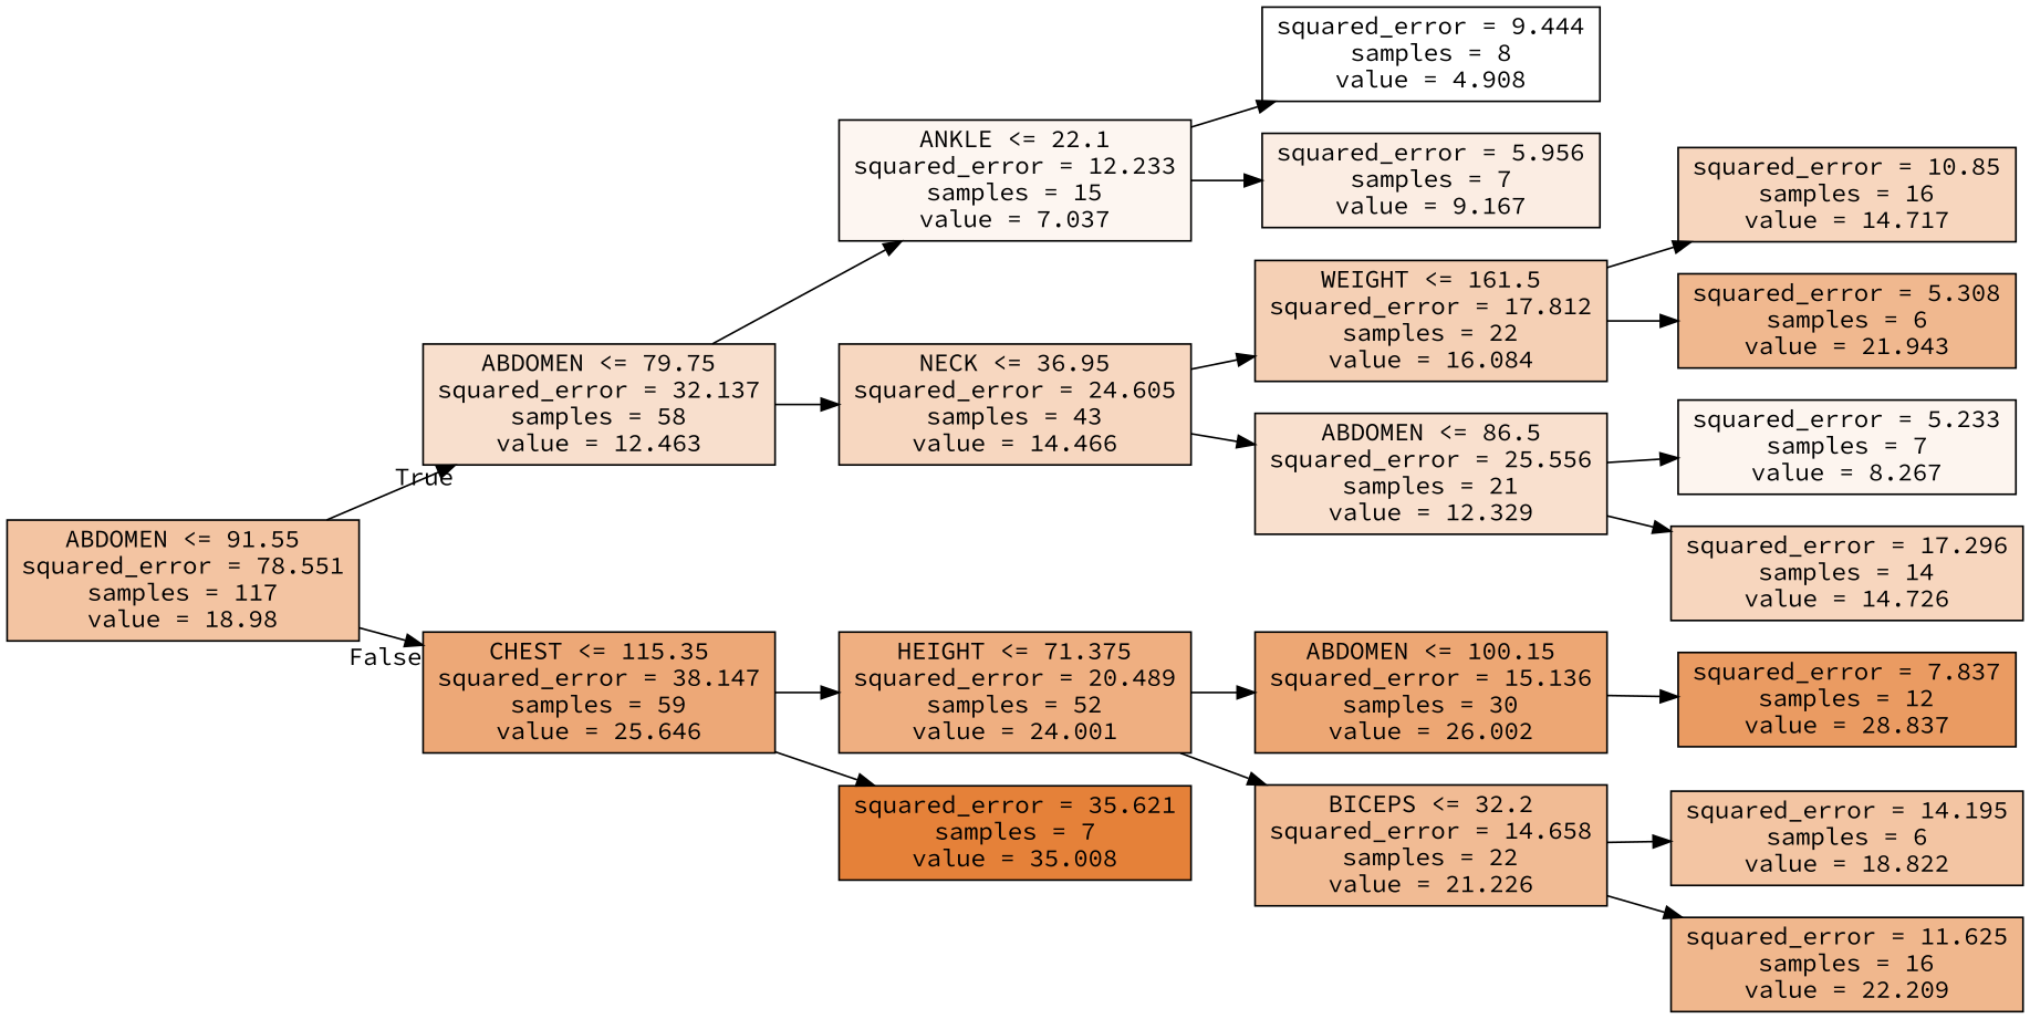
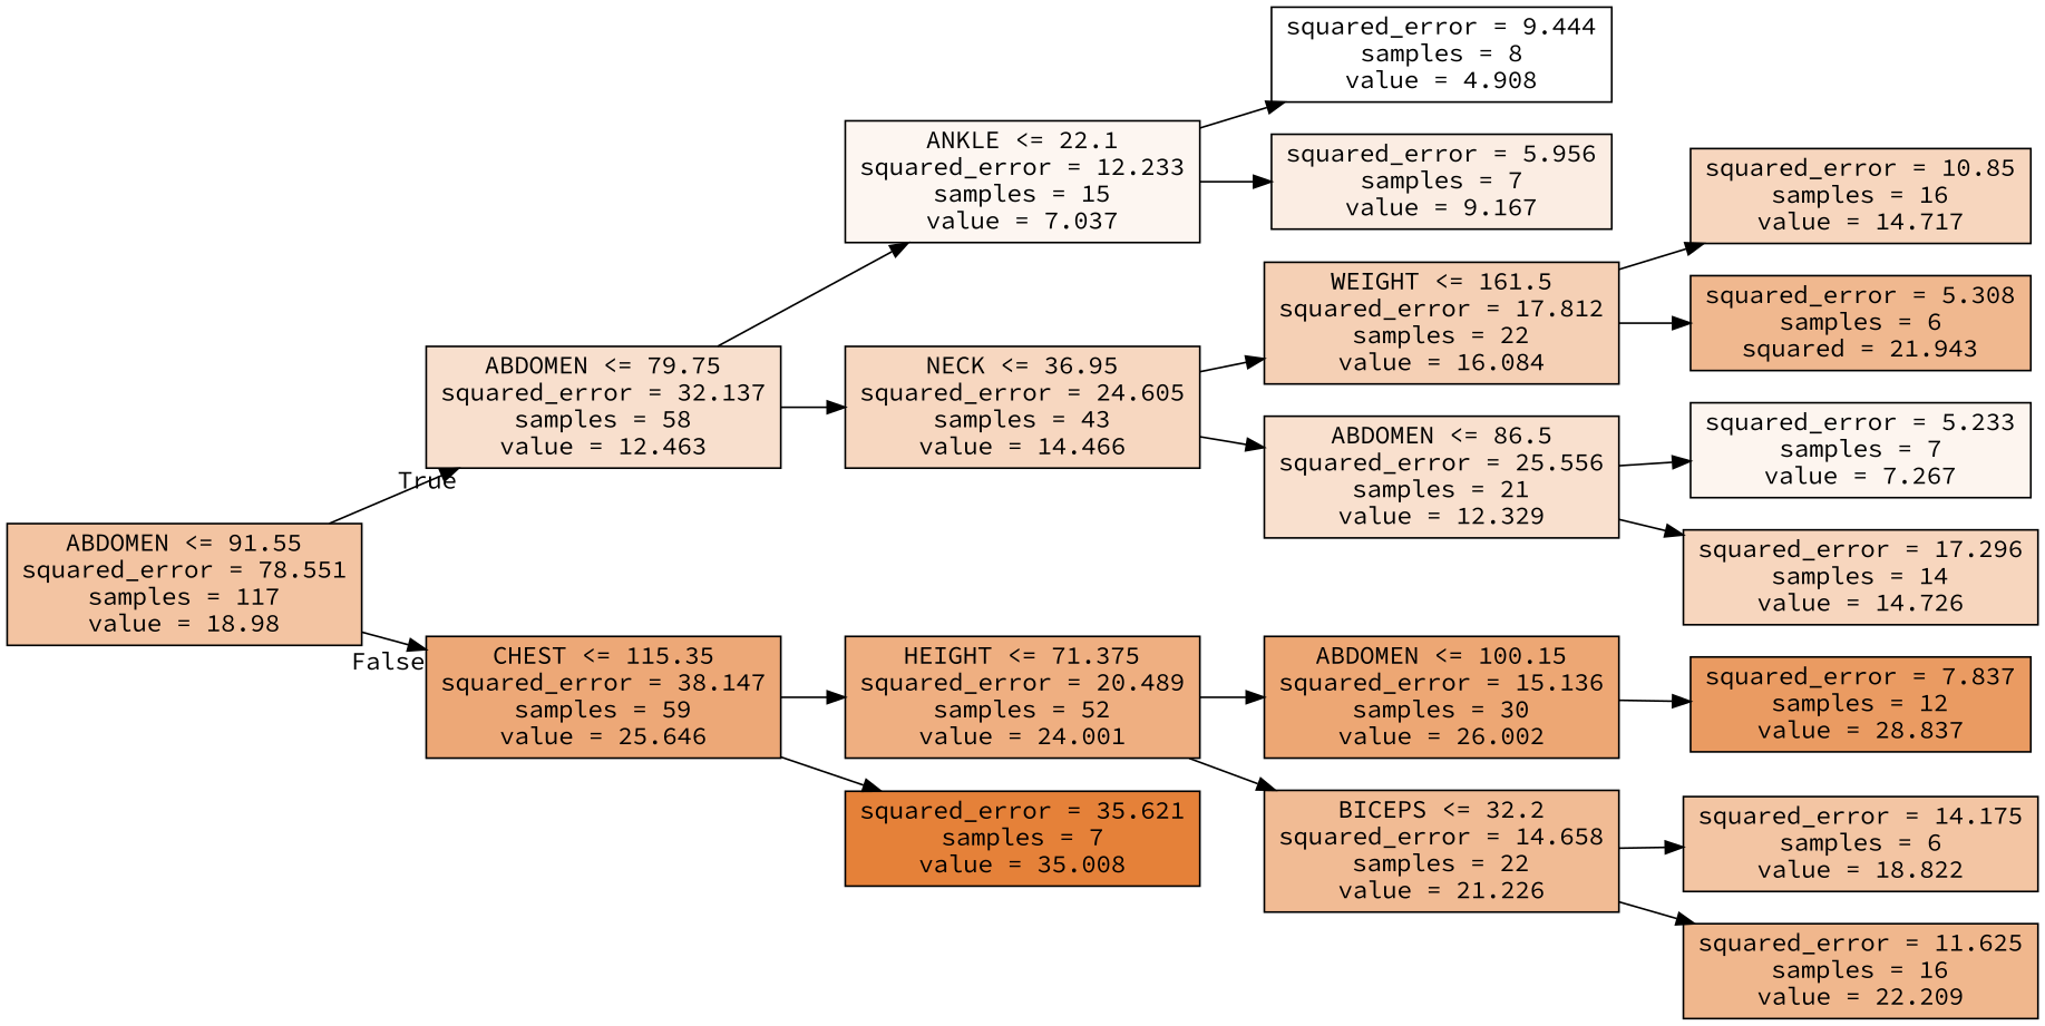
  digraph {
    fontname="Source Code Pro"
    rankdir=LR
    node [color=black fillcolor="#f7d6be" fontname="Source Code Pro" shape=box style=filled]
    edge [fontname="Source Code Pro"]
    n1 [fillcolor="#f3c4a2" label="ABDOMEN <= 91.55\nsquared_error = 78.551\nsamples = 117\nvalue = 18.98"]
    n2 [fillcolor="#f8dfcd" label="ABDOMEN <= 79.75\nsquared_error = 32.137\nsamples = 58\nvalue = 12.463"]
    n3 [fillcolor="#eda877" label="CHEST <= 115.35\nsquared_error = 38.147\nsamples = 59\nvalue = 25.646"]
    n4 [fillcolor="#fdf6f1" label="ANKLE <= 22.1\nsquared_error = 12.233\nsamples = 15\nvalue = 7.037"]
    n5 [fillcolor="#f7d7c0" label="NECK <= 36.95\nsquared_error = 24.605\nsamples = 43\nvalue = 14.466"]
    n6 [fillcolor="#efaf81" label="HEIGHT <= 71.375\nsquared_error = 20.489\nsamples = 52\nvalue = 24.001"]
    n7 [fillcolor="#e58139" label="squared_error = 35.621\nsamples = 7\nvalue = 35.008"]
    n8 [fillcolor="#ffffff" label="squared_error = 9.444\nsamples = 8\nvalue = 4.908"]
    n9 [fillcolor="#fbede3" label="squared_error = 5.956\nsamples = 7\nvalue = 9.167"]
    n10 [fillcolor="#f5d0b5" label="WEIGHT <= 161.5\nsquared_error = 17.812\nsamples = 22\nvalue = 16.084"]
    n11 [fillcolor="#f9e0ce" label="ABDOMEN <= 86.5\nsquared_error = 25.556\nsamples = 21\nvalue = 12.329"]
    n12 [label="squared_error = 10.85\nsamples = 16\nvalue = 14.717"]
-   n13 [fillcolor="#f0b88f" label="squared_error = 5.308\nsamples = 6\nvalue = 21.943"]
-   n14 [fillcolor="#fdf5ef" label="squared_error = 5.233\nsamples = 7\nvalue = 8.267"]
+   n13 [fillcolor="#f0b88f" label="squared_error = 5.308\nsamples = 6\nsquared = 21.943"]
+   n14 [fillcolor="#fdf5ef" label="squared_error = 5.233\nsamples = 7\nvalue = 7.267"]
    n15 [label="squared_error = 17.296\nsamples = 14\nvalue = 14.726"]
    n16 [fillcolor="#eda774" label="ABDOMEN <= 100.15\nsquared_error = 15.136\nsamples = 30\nvalue = 26.002"]
    n17 [fillcolor="#f1bb94" label="BICEPS <= 32.2\nsquared_error = 14.658\nsamples = 22\nvalue = 21.226"]
    n18 [fillcolor="#ea9b62" label="squared_error = 7.837\nsamples = 12\nvalue = 28.837"]
-   n19 [fillcolor="#f3c5a3" label="squared_error = 14.195\nsamples = 6\nvalue = 18.822"]
+   n19 [fillcolor="#f3c5a3" label="squared_error = 14.175\nsamples = 6\nvalue = 18.822"]
    n20 [fillcolor="#f0b78d" label="squared_error = 11.625\nsamples = 16\nvalue = 22.209"]
    n1 -> n2 [headlabel=True labelangle=45 labeldistance=2.5]
    n1 -> n3 [headlabel=False labelangle=-45 labeldistance=2.5]
    n2 -> n4
    n2 -> n5
    n3 -> n6
    n3 -> n7
    n4 -> n8
    n4 -> n9
    n5 -> n10
    n5 -> n11
    n6 -> n16
    n6 -> n17
    n10 -> n12
    n10 -> n13
    n11 -> n14
    n11 -> n15
    n16 -> n18
    n17 -> n19
    n17 -> n20
  }
